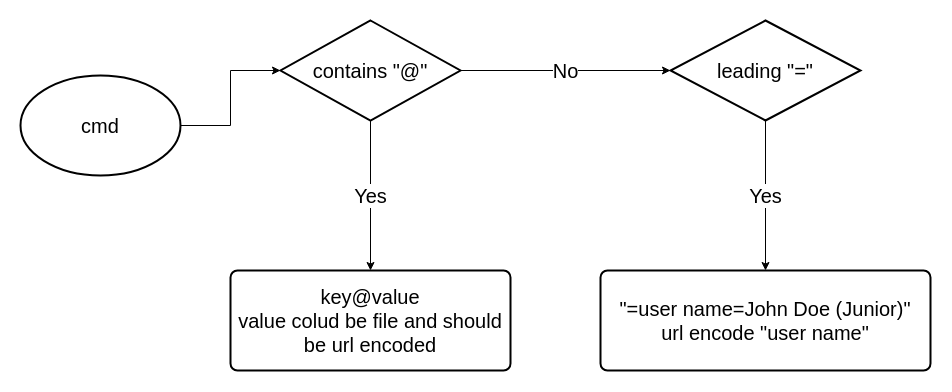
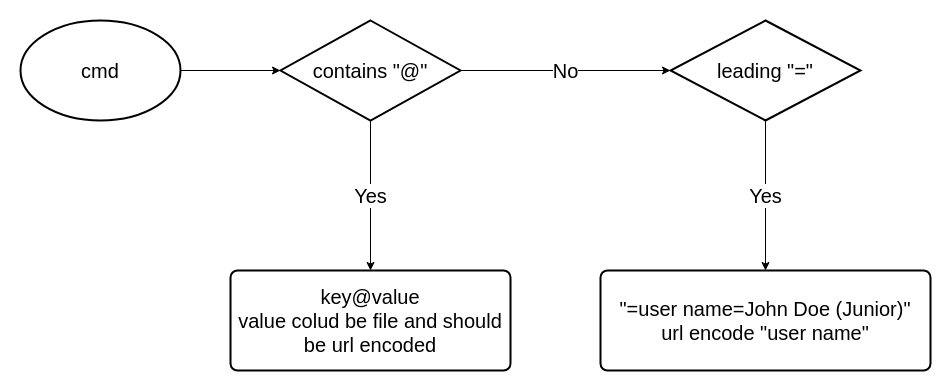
  <mxCell id="0" />
  <mxCell id="1" parent="0" />
  <mxCell id="2" value="" style="edgeStyle=orthogonalEdgeStyle;rounded=0;orthogonalLoop=1;jettySize=auto;html=1;entryX=0;entryY=0.5;entryDx=0;entryDy=0;entryPerimeter=0;" edge="1" parent="1" source="3" target="6"><mxGeometry relative="1" as="geometry"><mxPoint x="260" y="70" as="targetPoint" /></mxGeometry></mxCell>
- <mxCell id="3" value="&lt;font style=&quot;font-size: 20px&quot;&gt;cmd&lt;/font&gt;" style="strokeWidth=2;html=1;shape=mxgraph.flowchart.start_1;whiteSpace=wrap;" vertex="1" parent="1"><mxGeometry x="20" y="75" width="160" height="100" as="geometry" /></mxCell>
+ <mxCell id="3" value="&lt;font style=&quot;font-size: 20px&quot;&gt;cmd&lt;/font&gt;" style="strokeWidth=2;html=1;shape=mxgraph.flowchart.start_1;whiteSpace=wrap;" vertex="1" parent="1"><mxGeometry x="20" y="20" width="160" height="100" as="geometry" /></mxCell>
  <mxCell id="4" value="&lt;font style=&quot;font-size: 20px&quot;&gt;Yes&lt;/font&gt;" style="edgeStyle=orthogonalEdgeStyle;rounded=0;orthogonalLoop=1;jettySize=auto;html=1;entryX=0.5;entryY=0;entryDx=0;entryDy=0;" edge="1" parent="1" source="6" target="9"><mxGeometry relative="1" as="geometry"><mxPoint x="370" y="200" as="targetPoint" /></mxGeometry></mxCell>
  <mxCell id="5" value="&lt;font style=&quot;font-size: 20px&quot;&gt;No&lt;/font&gt;" style="edgeStyle=orthogonalEdgeStyle;rounded=0;orthogonalLoop=1;jettySize=auto;html=1;entryX=0;entryY=0.5;entryDx=0;entryDy=0;entryPerimeter=0;" edge="1" parent="1" source="6" target="8"><mxGeometry relative="1" as="geometry" /></mxCell>
  <mxCell id="6" value="&lt;font style=&quot;font-size: 20px&quot;&gt;contains &quot;@&quot;&lt;/font&gt;" style="strokeWidth=2;html=1;shape=mxgraph.flowchart.decision;whiteSpace=wrap;" vertex="1" parent="1"><mxGeometry x="280" y="20" width="180" height="100" as="geometry" /></mxCell>
  <mxCell id="7" value="&lt;font style=&quot;font-size: 20px&quot;&gt;Yes&lt;/font&gt;" style="edgeStyle=orthogonalEdgeStyle;rounded=0;orthogonalLoop=1;jettySize=auto;html=1;entryX=0.5;entryY=0;entryDx=0;entryDy=0;" edge="1" parent="1" source="8" target="10"><mxGeometry relative="1" as="geometry" /></mxCell>
  <mxCell id="8" value="&lt;font style=&quot;font-size: 20px&quot;&gt;leading &quot;=&quot;&lt;/font&gt;" style="strokeWidth=2;html=1;shape=mxgraph.flowchart.decision;whiteSpace=wrap;" vertex="1" parent="1"><mxGeometry x="670" y="20" width="190" height="100" as="geometry" /></mxCell>
  <mxCell id="9" value="&lt;font style=&quot;font-size: 20px&quot;&gt;key@value&lt;br&gt;value colud be file and should be url encoded&lt;br&gt;&lt;/font&gt;" style="rounded=1;whiteSpace=wrap;html=1;absoluteArcSize=1;arcSize=14;strokeWidth=2;" vertex="1" parent="1"><mxGeometry x="230" y="270" width="280" height="100" as="geometry" /></mxCell>
  <mxCell id="10" value="&lt;font style=&quot;font-size: 20px&quot;&gt;&quot;=user name=John Doe (Junior)&quot;&lt;br&gt;url encode &quot;user name&quot;&lt;br&gt;&lt;/font&gt;" style="rounded=1;whiteSpace=wrap;html=1;absoluteArcSize=1;arcSize=14;strokeWidth=2;" vertex="1" parent="1"><mxGeometry x="600" y="270" width="330" height="100" as="geometry" /></mxCell>
